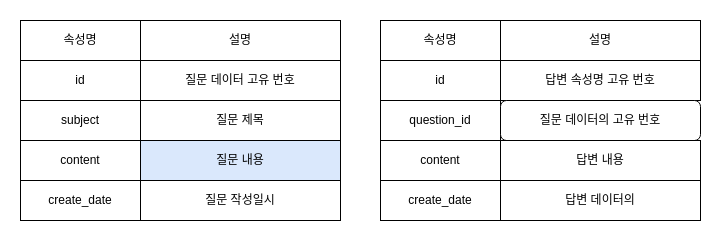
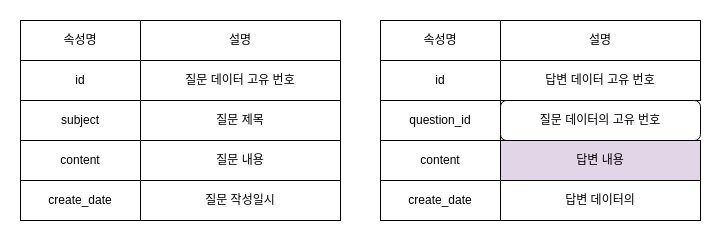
  <mxCell id="0" />
  <mxCell id="1" parent="0" />
  <mxCell id="2" value="속성명" style="rounded=0;whiteSpace=wrap;html=1;" vertex="1" parent="1"><mxGeometry x="20" y="20" width="120" height="40" as="geometry" /></mxCell>
  <mxCell id="3" value="설명" style="rounded=0;whiteSpace=wrap;html=1;" vertex="1" parent="1"><mxGeometry x="140" y="20" width="200" height="40" as="geometry" /></mxCell>
  <mxCell id="4" value="id" style="rounded=0;whiteSpace=wrap;html=1;" vertex="1" parent="1"><mxGeometry x="20" y="60" width="120" height="40" as="geometry" /></mxCell>
  <mxCell id="5" value="subject" style="rounded=0;whiteSpace=wrap;html=1;" vertex="1" parent="1"><mxGeometry x="20" y="100" width="120" height="40" as="geometry" /></mxCell>
  <mxCell id="6" value="content" style="rounded=0;whiteSpace=wrap;html=1;" vertex="1" parent="1"><mxGeometry x="20" y="140" width="120" height="40" as="geometry" /></mxCell>
  <mxCell id="7" value="create_date" style="rounded=0;whiteSpace=wrap;html=1;" vertex="1" parent="1"><mxGeometry x="20" y="180" width="120" height="40" as="geometry" /></mxCell>
  <mxCell id="8" value="질문 데이터 고유 번호" style="rounded=0;whiteSpace=wrap;html=1;" vertex="1" parent="1"><mxGeometry x="140" y="60" width="200" height="40" as="geometry" /></mxCell>
  <mxCell id="9" value="질문 제목" style="rounded=0;whiteSpace=wrap;html=1;" vertex="1" parent="1"><mxGeometry x="140" y="100" width="200" height="40" as="geometry" /></mxCell>
- <mxCell id="10" value="질문 내용" style="rounded=0;whiteSpace=wrap;html=1;fillColor=#dae8fc;" vertex="1" parent="1"><mxGeometry x="140" y="140" width="200" height="40" as="geometry" /></mxCell>
+ <mxCell id="10" value="질문 내용" style="rounded=0;whiteSpace=wrap;html=1;" vertex="1" parent="1"><mxGeometry x="140" y="140" width="200" height="40" as="geometry" /></mxCell>
  <mxCell id="11" value="질문 작성일시" style="rounded=0;whiteSpace=wrap;html=1;" vertex="1" parent="1"><mxGeometry x="140" y="180" width="200" height="40" as="geometry" /></mxCell>
  <mxCell id="12" value="속성명" style="rounded=0;whiteSpace=wrap;html=1;" vertex="1" parent="1"><mxGeometry x="380" y="20" width="120" height="40" as="geometry" /></mxCell>
  <mxCell id="13" value="설명" style="rounded=0;whiteSpace=wrap;html=1;" vertex="1" parent="1"><mxGeometry x="500" y="20" width="200" height="40" as="geometry" /></mxCell>
  <mxCell id="14" value="id" style="rounded=0;whiteSpace=wrap;html=1;" vertex="1" parent="1"><mxGeometry x="380" y="60" width="120" height="40" as="geometry" /></mxCell>
  <mxCell id="15" value="question_id" style="rounded=0;whiteSpace=wrap;html=1;" vertex="1" parent="1"><mxGeometry x="380" y="100" width="120" height="40" as="geometry" /></mxCell>
  <mxCell id="16" value="content" style="rounded=0;whiteSpace=wrap;html=1;" vertex="1" parent="1"><mxGeometry x="380" y="140" width="120" height="40" as="geometry" /></mxCell>
  <mxCell id="17" value="create_date" style="rounded=0;whiteSpace=wrap;html=1;" vertex="1" parent="1"><mxGeometry x="380" y="180" width="120" height="40" as="geometry" /></mxCell>
- <mxCell id="18" value="답변 속성명 고유 번호" style="rounded=0;whiteSpace=wrap;html=1;" vertex="1" parent="1"><mxGeometry x="500" y="60" width="200" height="40" as="geometry" /></mxCell>
+ <mxCell id="18" value="답변 데이터 고유 번호" style="rounded=0;whiteSpace=wrap;html=1;" vertex="1" parent="1"><mxGeometry x="500" y="60" width="200" height="40" as="geometry" /></mxCell>
  <mxCell id="19" value="질문 데이터의 고유 번호" style="whiteSpace=wrap;html=1;rounded=1;" vertex="1" parent="1"><mxGeometry x="500" y="100" width="200" height="40" as="geometry" /></mxCell>
- <mxCell id="20" value="답변 내용" style="rounded=0;whiteSpace=wrap;html=1;" vertex="1" parent="1"><mxGeometry x="500" y="140" width="200" height="40" as="geometry" /></mxCell>
+ <mxCell id="20" value="답변 내용" style="rounded=0;whiteSpace=wrap;html=1;fillColor=#e1d5e7;" vertex="1" parent="1"><mxGeometry x="500" y="140" width="200" height="40" as="geometry" /></mxCell>
  <mxCell id="21" value="답변 데이터의" style="rounded=0;whiteSpace=wrap;html=1;" vertex="1" parent="1"><mxGeometry x="500" y="180" width="200" height="40" as="geometry" /></mxCell>
